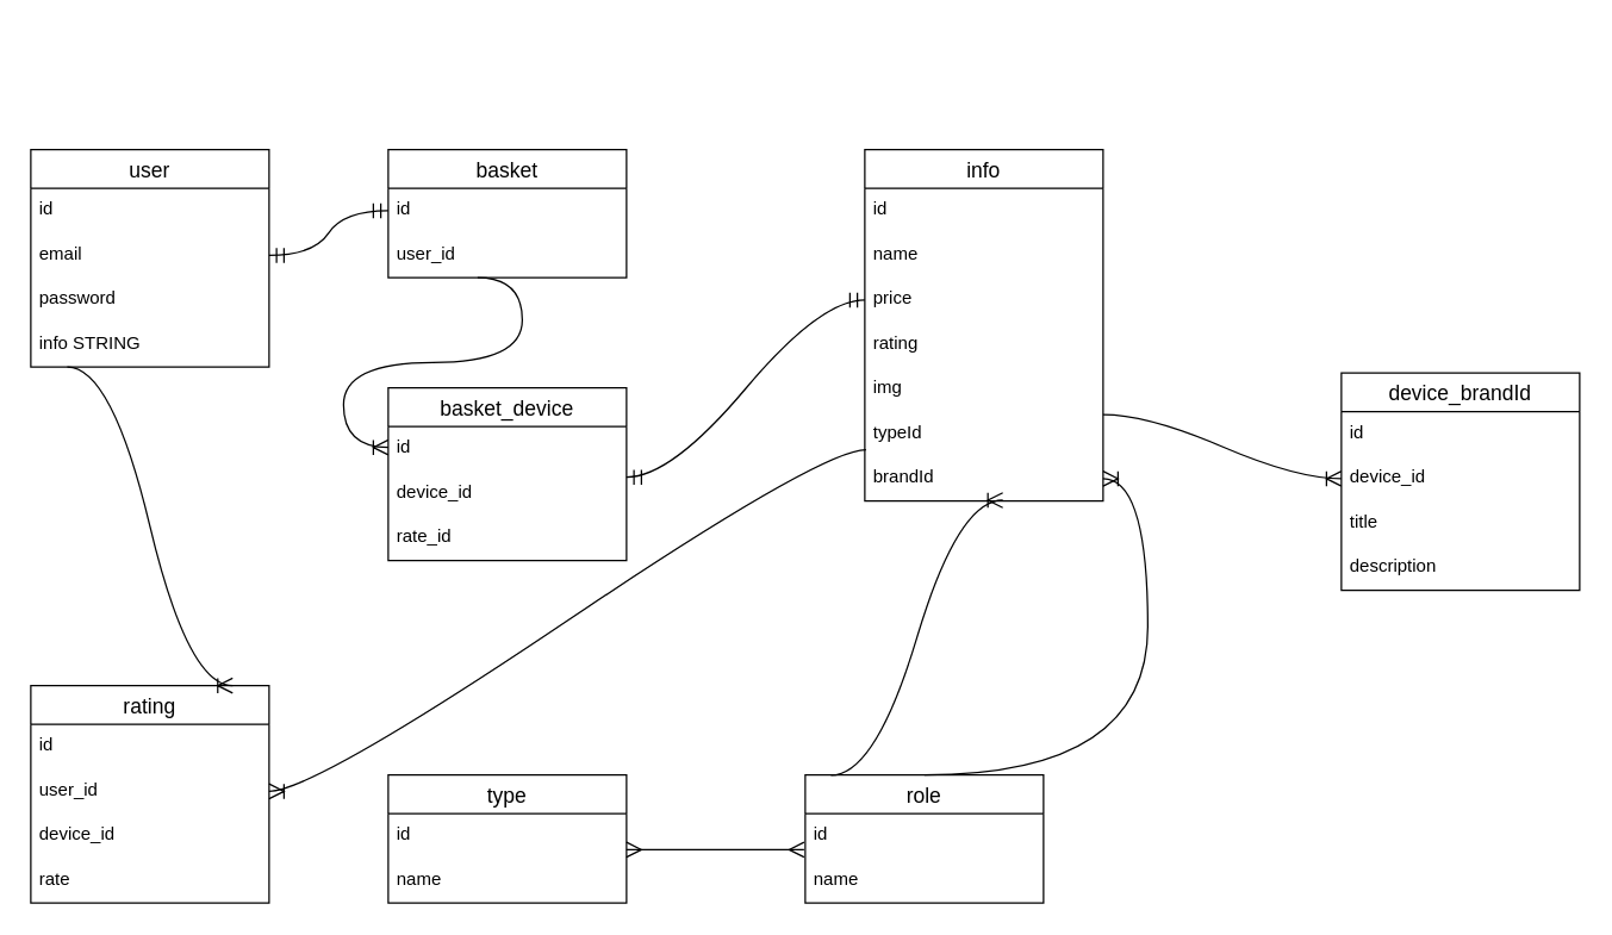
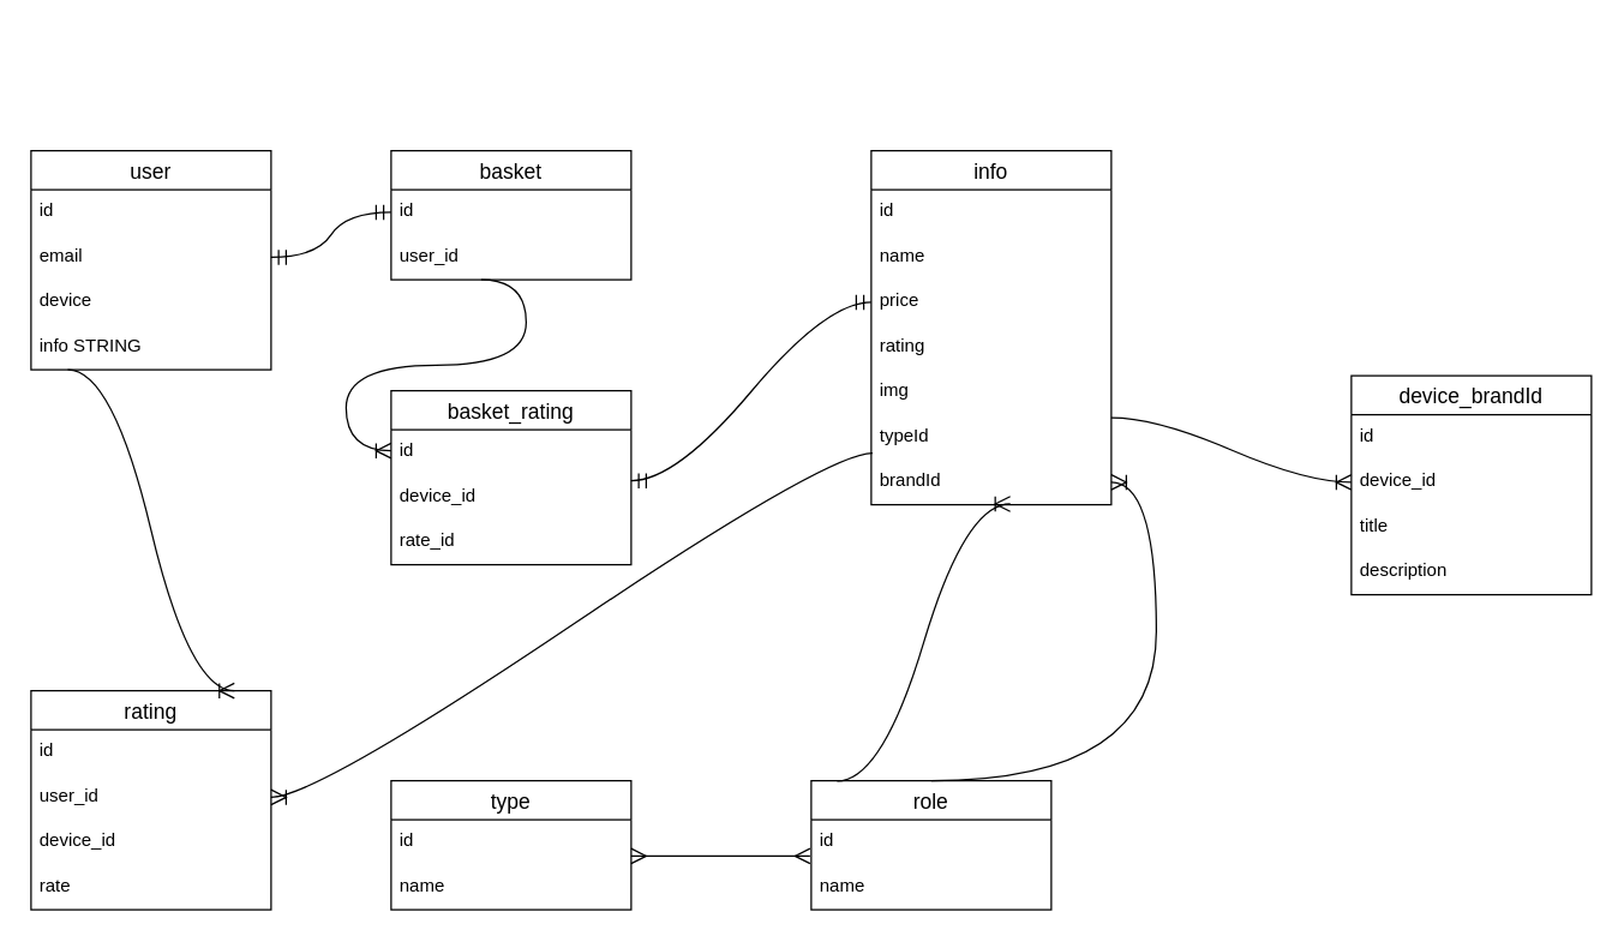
  <mxCell id="0" />
  <mxCell id="1" parent="0" />
  <mxCell id="2" value="user" style="swimlane;fontStyle=0;childLayout=stackLayout;horizontal=1;startSize=26;horizontalStack=0;resizeParent=1;resizeParentMax=0;resizeLast=0;collapsible=1;marginBottom=0;align=center;fontSize=14;" vertex="1" parent="1"><mxGeometry x="20" y="100" width="160" height="146" as="geometry" /></mxCell>
  <mxCell id="3" value="id" style="text;strokeColor=none;fillColor=none;spacingLeft=4;spacingRight=4;overflow=hidden;rotatable=0;points=[[0,0.5],[1,0.5]];portConstraint=eastwest;fontSize=12;whiteSpace=wrap;html=1;" vertex="1" parent="2"><mxGeometry y="26" width="160" height="30" as="geometry" /></mxCell>
  <mxCell id="4" value="email" style="text;strokeColor=none;fillColor=none;spacingLeft=4;spacingRight=4;overflow=hidden;rotatable=0;points=[[0,0.5],[1,0.5]];portConstraint=eastwest;fontSize=12;whiteSpace=wrap;html=1;" vertex="1" parent="2"><mxGeometry y="56" width="160" height="30" as="geometry" /></mxCell>
- <mxCell id="5" value="password&lt;div&gt;&lt;br&gt;&lt;/div&gt;" style="text;strokeColor=none;fillColor=none;spacingLeft=4;spacingRight=4;overflow=hidden;rotatable=0;points=[[0,0.5],[1,0.5]];portConstraint=eastwest;fontSize=12;whiteSpace=wrap;html=1;" vertex="1" parent="2"><mxGeometry y="86" width="160" height="30" as="geometry" /></mxCell>
+ <mxCell id="5" value="device&lt;div&gt;&lt;br&gt;&lt;/div&gt;" style="text;strokeColor=none;fillColor=none;spacingLeft=4;spacingRight=4;overflow=hidden;rotatable=0;points=[[0,0.5],[1,0.5]];portConstraint=eastwest;fontSize=12;whiteSpace=wrap;html=1;" vertex="1" parent="2"><mxGeometry y="86" width="160" height="30" as="geometry" /></mxCell>
  <mxCell id="6" value="&lt;div&gt;info STRING&lt;/div&gt;&lt;div&gt;&lt;br&gt;&lt;/div&gt;" style="text;strokeColor=none;fillColor=none;spacingLeft=4;spacingRight=4;overflow=hidden;rotatable=0;points=[[0,0.5],[1,0.5]];portConstraint=eastwest;fontSize=12;whiteSpace=wrap;html=1;" vertex="1" parent="2"><mxGeometry y="116" width="160" height="30" as="geometry" /></mxCell>
  <mxCell id="7" value="basket" style="swimlane;fontStyle=0;childLayout=stackLayout;horizontal=1;startSize=26;horizontalStack=0;resizeParent=1;resizeParentMax=0;resizeLast=0;collapsible=1;marginBottom=0;align=center;fontSize=14;" vertex="1" parent="1"><mxGeometry x="260" y="100" width="160" height="86" as="geometry" /></mxCell>
  <mxCell id="8" value="" style="edgeStyle=entityRelationEdgeStyle;fontSize=12;html=1;endArrow=ERoneToMany;rounded=0;startSize=8;endSize=8;curved=1;" edge="1" parent="7"><mxGeometry width="100" height="100" relative="1" as="geometry"><mxPoint x="60" y="86" as="sourcePoint" /><mxPoint y="200" as="targetPoint" /></mxGeometry></mxCell>
  <mxCell id="9" value="id" style="text;strokeColor=none;fillColor=none;spacingLeft=4;spacingRight=4;overflow=hidden;rotatable=0;points=[[0,0.5],[1,0.5]];portConstraint=eastwest;fontSize=12;whiteSpace=wrap;html=1;" vertex="1" parent="7"><mxGeometry y="26" width="160" height="30" as="geometry" /></mxCell>
  <mxCell id="10" value="user_id" style="text;strokeColor=none;fillColor=none;spacingLeft=4;spacingRight=4;overflow=hidden;rotatable=0;points=[[0,0.5],[1,0.5]];portConstraint=eastwest;fontSize=12;whiteSpace=wrap;html=1;" vertex="1" parent="7"><mxGeometry y="56" width="160" height="30" as="geometry" /></mxCell>
  <mxCell id="11" value="" style="edgeStyle=entityRelationEdgeStyle;fontSize=12;html=1;endArrow=ERmandOne;startArrow=ERmandOne;rounded=0;startSize=8;endSize=8;curved=1;exitX=1;exitY=0.5;exitDx=0;exitDy=0;entryX=0;entryY=0.5;entryDx=0;entryDy=0;" edge="1" parent="1" source="4" target="9"><mxGeometry width="100" height="100" relative="1" as="geometry"><mxPoint x="230" y="230" as="sourcePoint" /><mxPoint x="330" y="130" as="targetPoint" /><Array as="points"><mxPoint x="320" y="20" /></Array></mxGeometry></mxCell>
  <mxCell id="12" value="info" style="swimlane;fontStyle=0;childLayout=stackLayout;horizontal=1;startSize=26;horizontalStack=0;resizeParent=1;resizeParentMax=0;resizeLast=0;collapsible=1;marginBottom=0;align=center;fontSize=14;" vertex="1" parent="1"><mxGeometry x="580" y="100" width="160" height="236" as="geometry" /></mxCell>
  <mxCell id="13" value="id" style="text;strokeColor=none;fillColor=none;spacingLeft=4;spacingRight=4;overflow=hidden;rotatable=0;points=[[0,0.5],[1,0.5]];portConstraint=eastwest;fontSize=12;whiteSpace=wrap;html=1;" vertex="1" parent="12"><mxGeometry y="26" width="160" height="30" as="geometry" /></mxCell>
  <mxCell id="14" value="name" style="text;strokeColor=none;fillColor=none;spacingLeft=4;spacingRight=4;overflow=hidden;rotatable=0;points=[[0,0.5],[1,0.5]];portConstraint=eastwest;fontSize=12;whiteSpace=wrap;html=1;" vertex="1" parent="12"><mxGeometry y="56" width="160" height="30" as="geometry" /></mxCell>
  <mxCell id="15" value="&lt;div&gt;price&lt;/div&gt;" style="text;strokeColor=none;fillColor=none;spacingLeft=4;spacingRight=4;overflow=hidden;rotatable=0;points=[[0,0.5],[1,0.5]];portConstraint=eastwest;fontSize=12;whiteSpace=wrap;html=1;" vertex="1" parent="12"><mxGeometry y="86" width="160" height="30" as="geometry" /></mxCell>
  <mxCell id="16" value="rating" style="text;strokeColor=none;fillColor=none;spacingLeft=4;spacingRight=4;overflow=hidden;rotatable=0;points=[[0,0.5],[1,0.5]];portConstraint=eastwest;fontSize=12;whiteSpace=wrap;html=1;" vertex="1" parent="12"><mxGeometry y="116" width="160" height="30" as="geometry" /></mxCell>
  <mxCell id="17" value="img" style="text;strokeColor=none;fillColor=none;spacingLeft=4;spacingRight=4;overflow=hidden;rotatable=0;points=[[0,0.5],[1,0.5]];portConstraint=eastwest;fontSize=12;whiteSpace=wrap;html=1;" vertex="1" parent="12"><mxGeometry y="146" width="160" height="30" as="geometry" /></mxCell>
  <mxCell id="18" value="typeId&lt;div&gt;&lt;br&gt;&lt;/div&gt;" style="text;strokeColor=none;fillColor=none;spacingLeft=4;spacingRight=4;overflow=hidden;rotatable=0;points=[[0,0.5],[1,0.5]];portConstraint=eastwest;fontSize=12;whiteSpace=wrap;html=1;" vertex="1" parent="12"><mxGeometry y="176" width="160" height="30" as="geometry" /></mxCell>
  <mxCell id="19" value="&lt;div&gt;brandId&lt;/div&gt;" style="text;strokeColor=none;fillColor=none;spacingLeft=4;spacingRight=4;overflow=hidden;rotatable=0;points=[[0,0.5],[1,0.5]];portConstraint=eastwest;fontSize=12;whiteSpace=wrap;html=1;" vertex="1" parent="12"><mxGeometry y="206" width="160" height="30" as="geometry" /></mxCell>
  <mxCell id="20" value="type" style="swimlane;fontStyle=0;childLayout=stackLayout;horizontal=1;startSize=26;horizontalStack=0;resizeParent=1;resizeParentMax=0;resizeLast=0;collapsible=1;marginBottom=0;align=center;fontSize=14;" vertex="1" parent="1"><mxGeometry x="260" y="520" width="160" height="86" as="geometry" /></mxCell>
  <mxCell id="21" value="&lt;div&gt;id&lt;/div&gt;" style="text;strokeColor=none;fillColor=none;spacingLeft=4;spacingRight=4;overflow=hidden;rotatable=0;points=[[0,0.5],[1,0.5]];portConstraint=eastwest;fontSize=12;whiteSpace=wrap;html=1;" vertex="1" parent="20"><mxGeometry y="26" width="160" height="30" as="geometry" /></mxCell>
  <mxCell id="22" value="name&lt;div&gt;&lt;br&gt;&lt;/div&gt;" style="text;strokeColor=none;fillColor=none;spacingLeft=4;spacingRight=4;overflow=hidden;rotatable=0;points=[[0,0.5],[1,0.5]];portConstraint=eastwest;fontSize=12;whiteSpace=wrap;html=1;" vertex="1" parent="20"><mxGeometry y="56" width="160" height="30" as="geometry" /></mxCell>
  <mxCell id="23" value="role" style="swimlane;fontStyle=0;childLayout=stackLayout;horizontal=1;startSize=26;horizontalStack=0;resizeParent=1;resizeParentMax=0;resizeLast=0;collapsible=1;marginBottom=0;align=center;fontSize=14;" vertex="1" parent="1"><mxGeometry x="540" y="520" width="160" height="86" as="geometry" /></mxCell>
  <mxCell id="24" value="id&lt;div&gt;&lt;br&gt;&lt;/div&gt;" style="text;strokeColor=none;fillColor=none;spacingLeft=4;spacingRight=4;overflow=hidden;rotatable=0;points=[[0,0.5],[1,0.5]];portConstraint=eastwest;fontSize=12;whiteSpace=wrap;html=1;" vertex="1" parent="23"><mxGeometry y="26" width="160" height="30" as="geometry" /></mxCell>
  <mxCell id="25" value="name&lt;div&gt;&lt;br&gt;&lt;/div&gt;" style="text;strokeColor=none;fillColor=none;spacingLeft=4;spacingRight=4;overflow=hidden;rotatable=0;points=[[0,0.5],[1,0.5]];portConstraint=eastwest;fontSize=12;whiteSpace=wrap;html=1;" vertex="1" parent="23"><mxGeometry y="56" width="160" height="30" as="geometry" /></mxCell>
  <mxCell id="26" value="" style="edgeStyle=entityRelationEdgeStyle;fontSize=12;html=1;endArrow=ERoneToMany;rounded=0;startSize=8;endSize=8;curved=1;exitX=0.5;exitY=0;exitDx=0;exitDy=0;" edge="1" parent="1" source="23" target="19"><mxGeometry width="100" height="100" relative="1" as="geometry"><mxPoint x="582.24" y="460" as="sourcePoint" /><mxPoint x="657.76" y="338.49" as="targetPoint" /><Array as="points"><mxPoint x="612.24" y="320" /></Array></mxGeometry></mxCell>
  <mxCell id="27" value="" style="edgeStyle=entityRelationEdgeStyle;fontSize=12;html=1;endArrow=ERmany;startArrow=ERmany;rounded=0;startSize=8;endSize=8;curved=1;entryX=-0.005;entryY=0.807;entryDx=0;entryDy=0;entryPerimeter=0;exitX=1;exitY=0.807;exitDx=0;exitDy=0;exitPerimeter=0;" edge="1" parent="1" source="21" target="24"><mxGeometry width="100" height="100" relative="1" as="geometry"><mxPoint x="500" y="510" as="sourcePoint" /><mxPoint x="600" y="410" as="targetPoint" /></mxGeometry></mxCell>
  <mxCell id="28" value="device_brandId" style="swimlane;fontStyle=0;childLayout=stackLayout;horizontal=1;startSize=26;horizontalStack=0;resizeParent=1;resizeParentMax=0;resizeLast=0;collapsible=1;marginBottom=0;align=center;fontSize=14;" vertex="1" parent="1"><mxGeometry x="900" y="250" width="160" height="146" as="geometry" /></mxCell>
  <mxCell id="29" value="id" style="text;strokeColor=none;fillColor=none;spacingLeft=4;spacingRight=4;overflow=hidden;rotatable=0;points=[[0,0.5],[1,0.5]];portConstraint=eastwest;fontSize=12;whiteSpace=wrap;html=1;" vertex="1" parent="28"><mxGeometry y="26" width="160" height="30" as="geometry" /></mxCell>
  <mxCell id="30" value="device_id" style="text;strokeColor=none;fillColor=none;spacingLeft=4;spacingRight=4;overflow=hidden;rotatable=0;points=[[0,0.5],[1,0.5]];portConstraint=eastwest;fontSize=12;whiteSpace=wrap;html=1;" vertex="1" parent="28"><mxGeometry y="56" width="160" height="30" as="geometry" /></mxCell>
  <mxCell id="31" value="title" style="text;strokeColor=none;fillColor=none;spacingLeft=4;spacingRight=4;overflow=hidden;rotatable=0;points=[[0,0.5],[1,0.5]];portConstraint=eastwest;fontSize=12;whiteSpace=wrap;html=1;" vertex="1" parent="28"><mxGeometry y="86" width="160" height="30" as="geometry" /></mxCell>
  <mxCell id="32" value="description" style="text;strokeColor=none;fillColor=none;spacingLeft=4;spacingRight=4;overflow=hidden;rotatable=0;points=[[0,0.5],[1,0.5]];portConstraint=eastwest;fontSize=12;whiteSpace=wrap;html=1;" vertex="1" parent="28"><mxGeometry y="116" width="160" height="30" as="geometry" /></mxCell>
  <mxCell id="33" value="" style="edgeStyle=entityRelationEdgeStyle;fontSize=12;html=1;endArrow=ERoneToMany;rounded=0;startSize=8;endSize=8;curved=1;entryX=0;entryY=0.5;entryDx=0;entryDy=0;" edge="1" parent="1" target="30"><mxGeometry width="100" height="100" relative="1" as="geometry"><mxPoint x="740" y="278" as="sourcePoint" /><mxPoint x="550" y="10" as="targetPoint" /></mxGeometry></mxCell>
- <mxCell id="34" value="basket_device" style="swimlane;fontStyle=0;childLayout=stackLayout;horizontal=1;startSize=26;horizontalStack=0;resizeParent=1;resizeParentMax=0;resizeLast=0;collapsible=1;marginBottom=0;align=center;fontSize=14;" vertex="1" parent="1"><mxGeometry x="260" y="260" width="160" height="116" as="geometry" /></mxCell>
+ <mxCell id="34" value="basket_rating" style="swimlane;fontStyle=0;childLayout=stackLayout;horizontal=1;startSize=26;horizontalStack=0;resizeParent=1;resizeParentMax=0;resizeLast=0;collapsible=1;marginBottom=0;align=center;fontSize=14;" vertex="1" parent="1"><mxGeometry x="260" y="260" width="160" height="116" as="geometry" /></mxCell>
  <mxCell id="35" value="id" style="text;strokeColor=none;fillColor=none;spacingLeft=4;spacingRight=4;overflow=hidden;rotatable=0;points=[[0,0.5],[1,0.5]];portConstraint=eastwest;fontSize=12;whiteSpace=wrap;html=1;" vertex="1" parent="34"><mxGeometry y="26" width="160" height="30" as="geometry" /></mxCell>
  <mxCell id="36" value="device_id" style="text;strokeColor=none;fillColor=none;spacingLeft=4;spacingRight=4;overflow=hidden;rotatable=0;points=[[0,0.5],[1,0.5]];portConstraint=eastwest;fontSize=12;whiteSpace=wrap;html=1;" vertex="1" parent="34"><mxGeometry y="56" width="160" height="30" as="geometry" /></mxCell>
  <mxCell id="37" value="rate_id" style="text;strokeColor=none;fillColor=none;spacingLeft=4;spacingRight=4;overflow=hidden;rotatable=0;points=[[0,0.5],[1,0.5]];portConstraint=eastwest;fontSize=12;whiteSpace=wrap;html=1;" vertex="1" parent="34"><mxGeometry y="86" width="160" height="30" as="geometry" /></mxCell>
  <mxCell id="38" value="" style="edgeStyle=entityRelationEdgeStyle;fontSize=12;html=1;endArrow=ERoneToMany;rounded=0;startSize=8;endSize=8;curved=1;exitX=0.108;exitY=0.002;exitDx=0;exitDy=0;exitPerimeter=0;entryX=0.579;entryY=0.983;entryDx=0;entryDy=0;entryPerimeter=0;" edge="1" parent="1" source="23" target="19"><mxGeometry width="100" height="100" relative="1" as="geometry"><mxPoint x="570" y="450" as="sourcePoint" /><mxPoint x="670" y="350" as="targetPoint" /></mxGeometry></mxCell>
  <mxCell id="39" value="" style="edgeStyle=entityRelationEdgeStyle;fontSize=12;html=1;endArrow=ERmandOne;startArrow=ERmandOne;rounded=0;startSize=8;endSize=8;curved=1;entryX=0;entryY=0.5;entryDx=0;entryDy=0;" edge="1" parent="1" target="15"><mxGeometry width="100" height="100" relative="1" as="geometry"><mxPoint x="420" y="320" as="sourcePoint" /><mxPoint x="540" y="430" as="targetPoint" /><Array as="points"><mxPoint x="480" y="230" /><mxPoint x="510" y="230" /><mxPoint x="500" y="250" /><mxPoint x="490" y="230" /><mxPoint x="480" y="240" /></Array></mxGeometry></mxCell>
  <mxCell id="40" value="rating" style="swimlane;fontStyle=0;childLayout=stackLayout;horizontal=1;startSize=26;horizontalStack=0;resizeParent=1;resizeParentMax=0;resizeLast=0;collapsible=1;marginBottom=0;align=center;fontSize=14;" vertex="1" parent="1"><mxGeometry x="20" y="460" width="160" height="146" as="geometry" /></mxCell>
  <mxCell id="41" value="id" style="text;strokeColor=none;fillColor=none;spacingLeft=4;spacingRight=4;overflow=hidden;rotatable=0;points=[[0,0.5],[1,0.5]];portConstraint=eastwest;fontSize=12;whiteSpace=wrap;html=1;" vertex="1" parent="40"><mxGeometry y="26" width="160" height="30" as="geometry" /></mxCell>
  <mxCell id="42" value="user_id" style="text;strokeColor=none;fillColor=none;spacingLeft=4;spacingRight=4;overflow=hidden;rotatable=0;points=[[0,0.5],[1,0.5]];portConstraint=eastwest;fontSize=12;whiteSpace=wrap;html=1;" vertex="1" parent="40"><mxGeometry y="56" width="160" height="30" as="geometry" /></mxCell>
  <mxCell id="43" value="device_id" style="text;strokeColor=none;fillColor=none;spacingLeft=4;spacingRight=4;overflow=hidden;rotatable=0;points=[[0,0.5],[1,0.5]];portConstraint=eastwest;fontSize=12;whiteSpace=wrap;html=1;" vertex="1" parent="40"><mxGeometry y="86" width="160" height="30" as="geometry" /></mxCell>
  <mxCell id="44" value="rate" style="text;strokeColor=none;fillColor=none;spacingLeft=4;spacingRight=4;overflow=hidden;rotatable=0;points=[[0,0.5],[1,0.5]];portConstraint=eastwest;fontSize=12;whiteSpace=wrap;html=1;" vertex="1" parent="40"><mxGeometry y="116" width="160" height="30" as="geometry" /></mxCell>
  <mxCell id="45" value="" style="edgeStyle=entityRelationEdgeStyle;fontSize=12;html=1;endArrow=ERoneToMany;rounded=0;startSize=8;endSize=8;curved=1;exitX=0.181;exitY=1;exitDx=0;exitDy=0;exitPerimeter=0;" edge="1" parent="1"><mxGeometry width="100" height="100" relative="1" as="geometry"><mxPoint x="44.48" y="246" as="sourcePoint" /><mxPoint x="155.52" y="460" as="targetPoint" /><Array as="points"><mxPoint x="115.44" y="360.01" /><mxPoint x="225.44" y="310.01" /></Array></mxGeometry></mxCell>
  <mxCell id="46" value="" style="edgeStyle=entityRelationEdgeStyle;fontSize=12;html=1;endArrow=ERoneToMany;rounded=0;startSize=8;endSize=8;curved=1;entryX=1;entryY=0.5;entryDx=0;entryDy=0;exitX=0.005;exitY=0.856;exitDx=0;exitDy=0;exitPerimeter=0;" edge="1" parent="1" source="18" target="42"><mxGeometry width="100" height="100" relative="1" as="geometry"><mxPoint x="310" y="680" as="sourcePoint" /><mxPoint x="410" y="580" as="targetPoint" /><Array as="points"><mxPoint x="400" y="400" /><mxPoint x="360" y="420" /><mxPoint x="410" y="400" /></Array></mxGeometry></mxCell>
